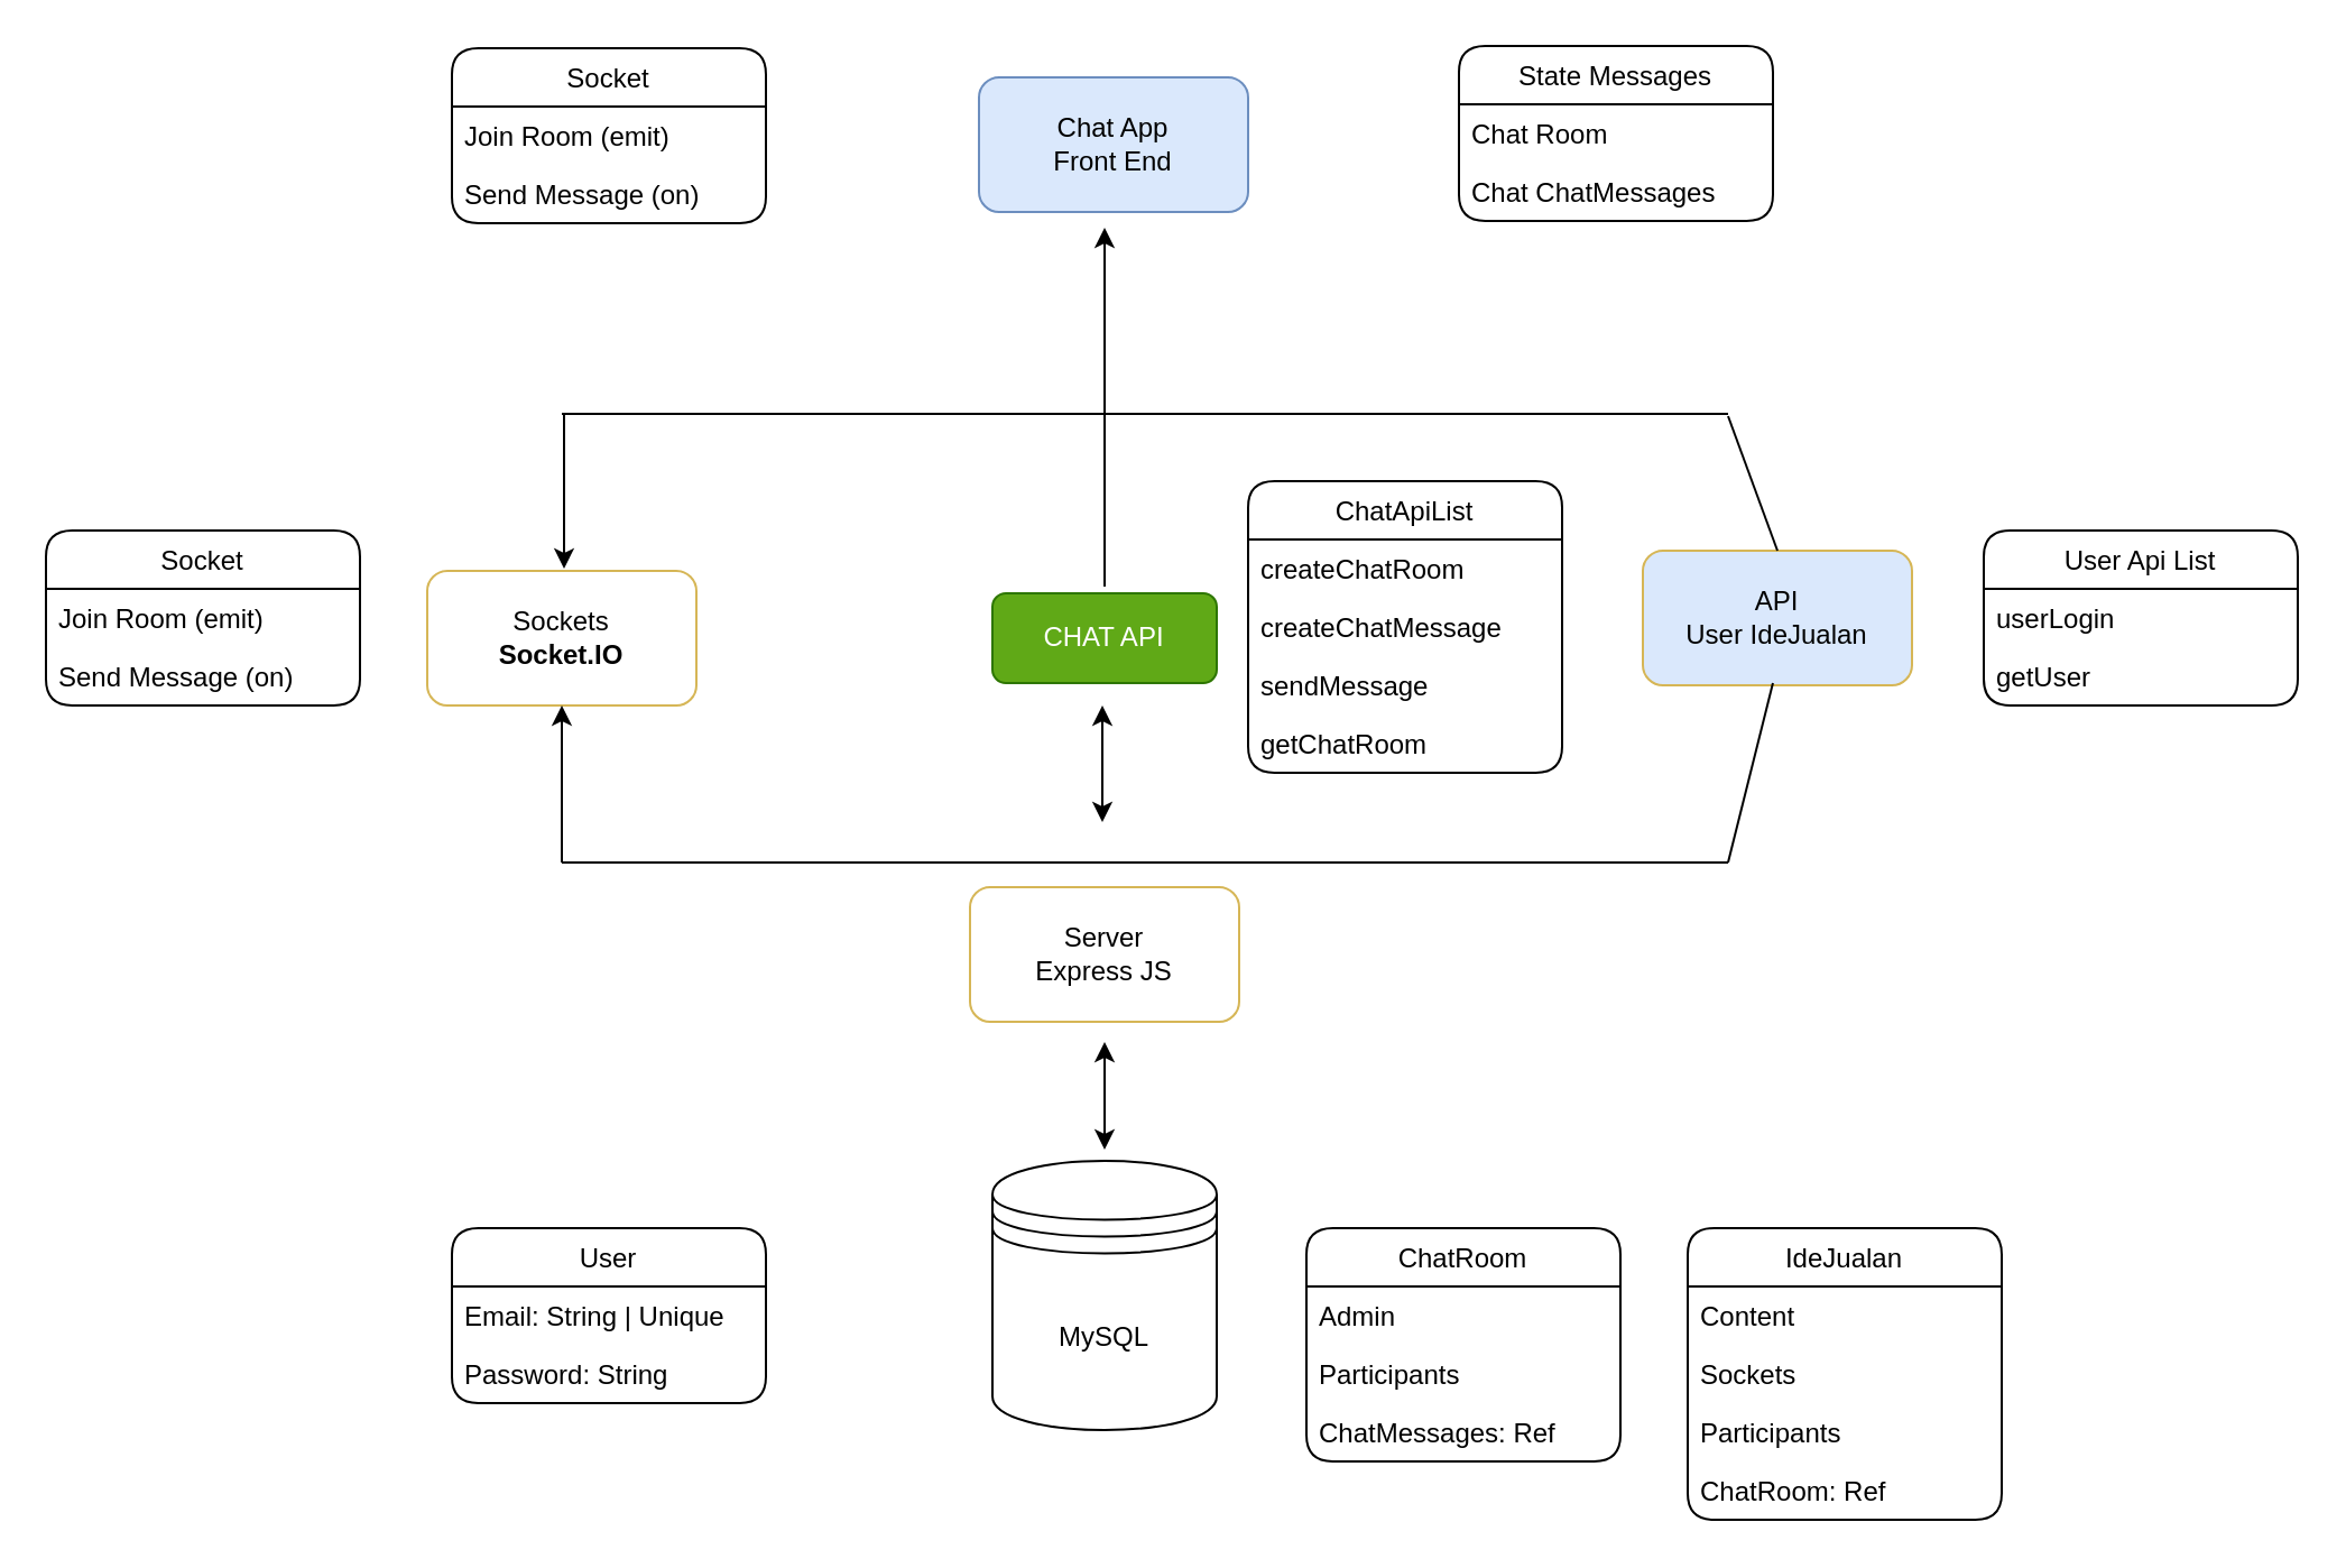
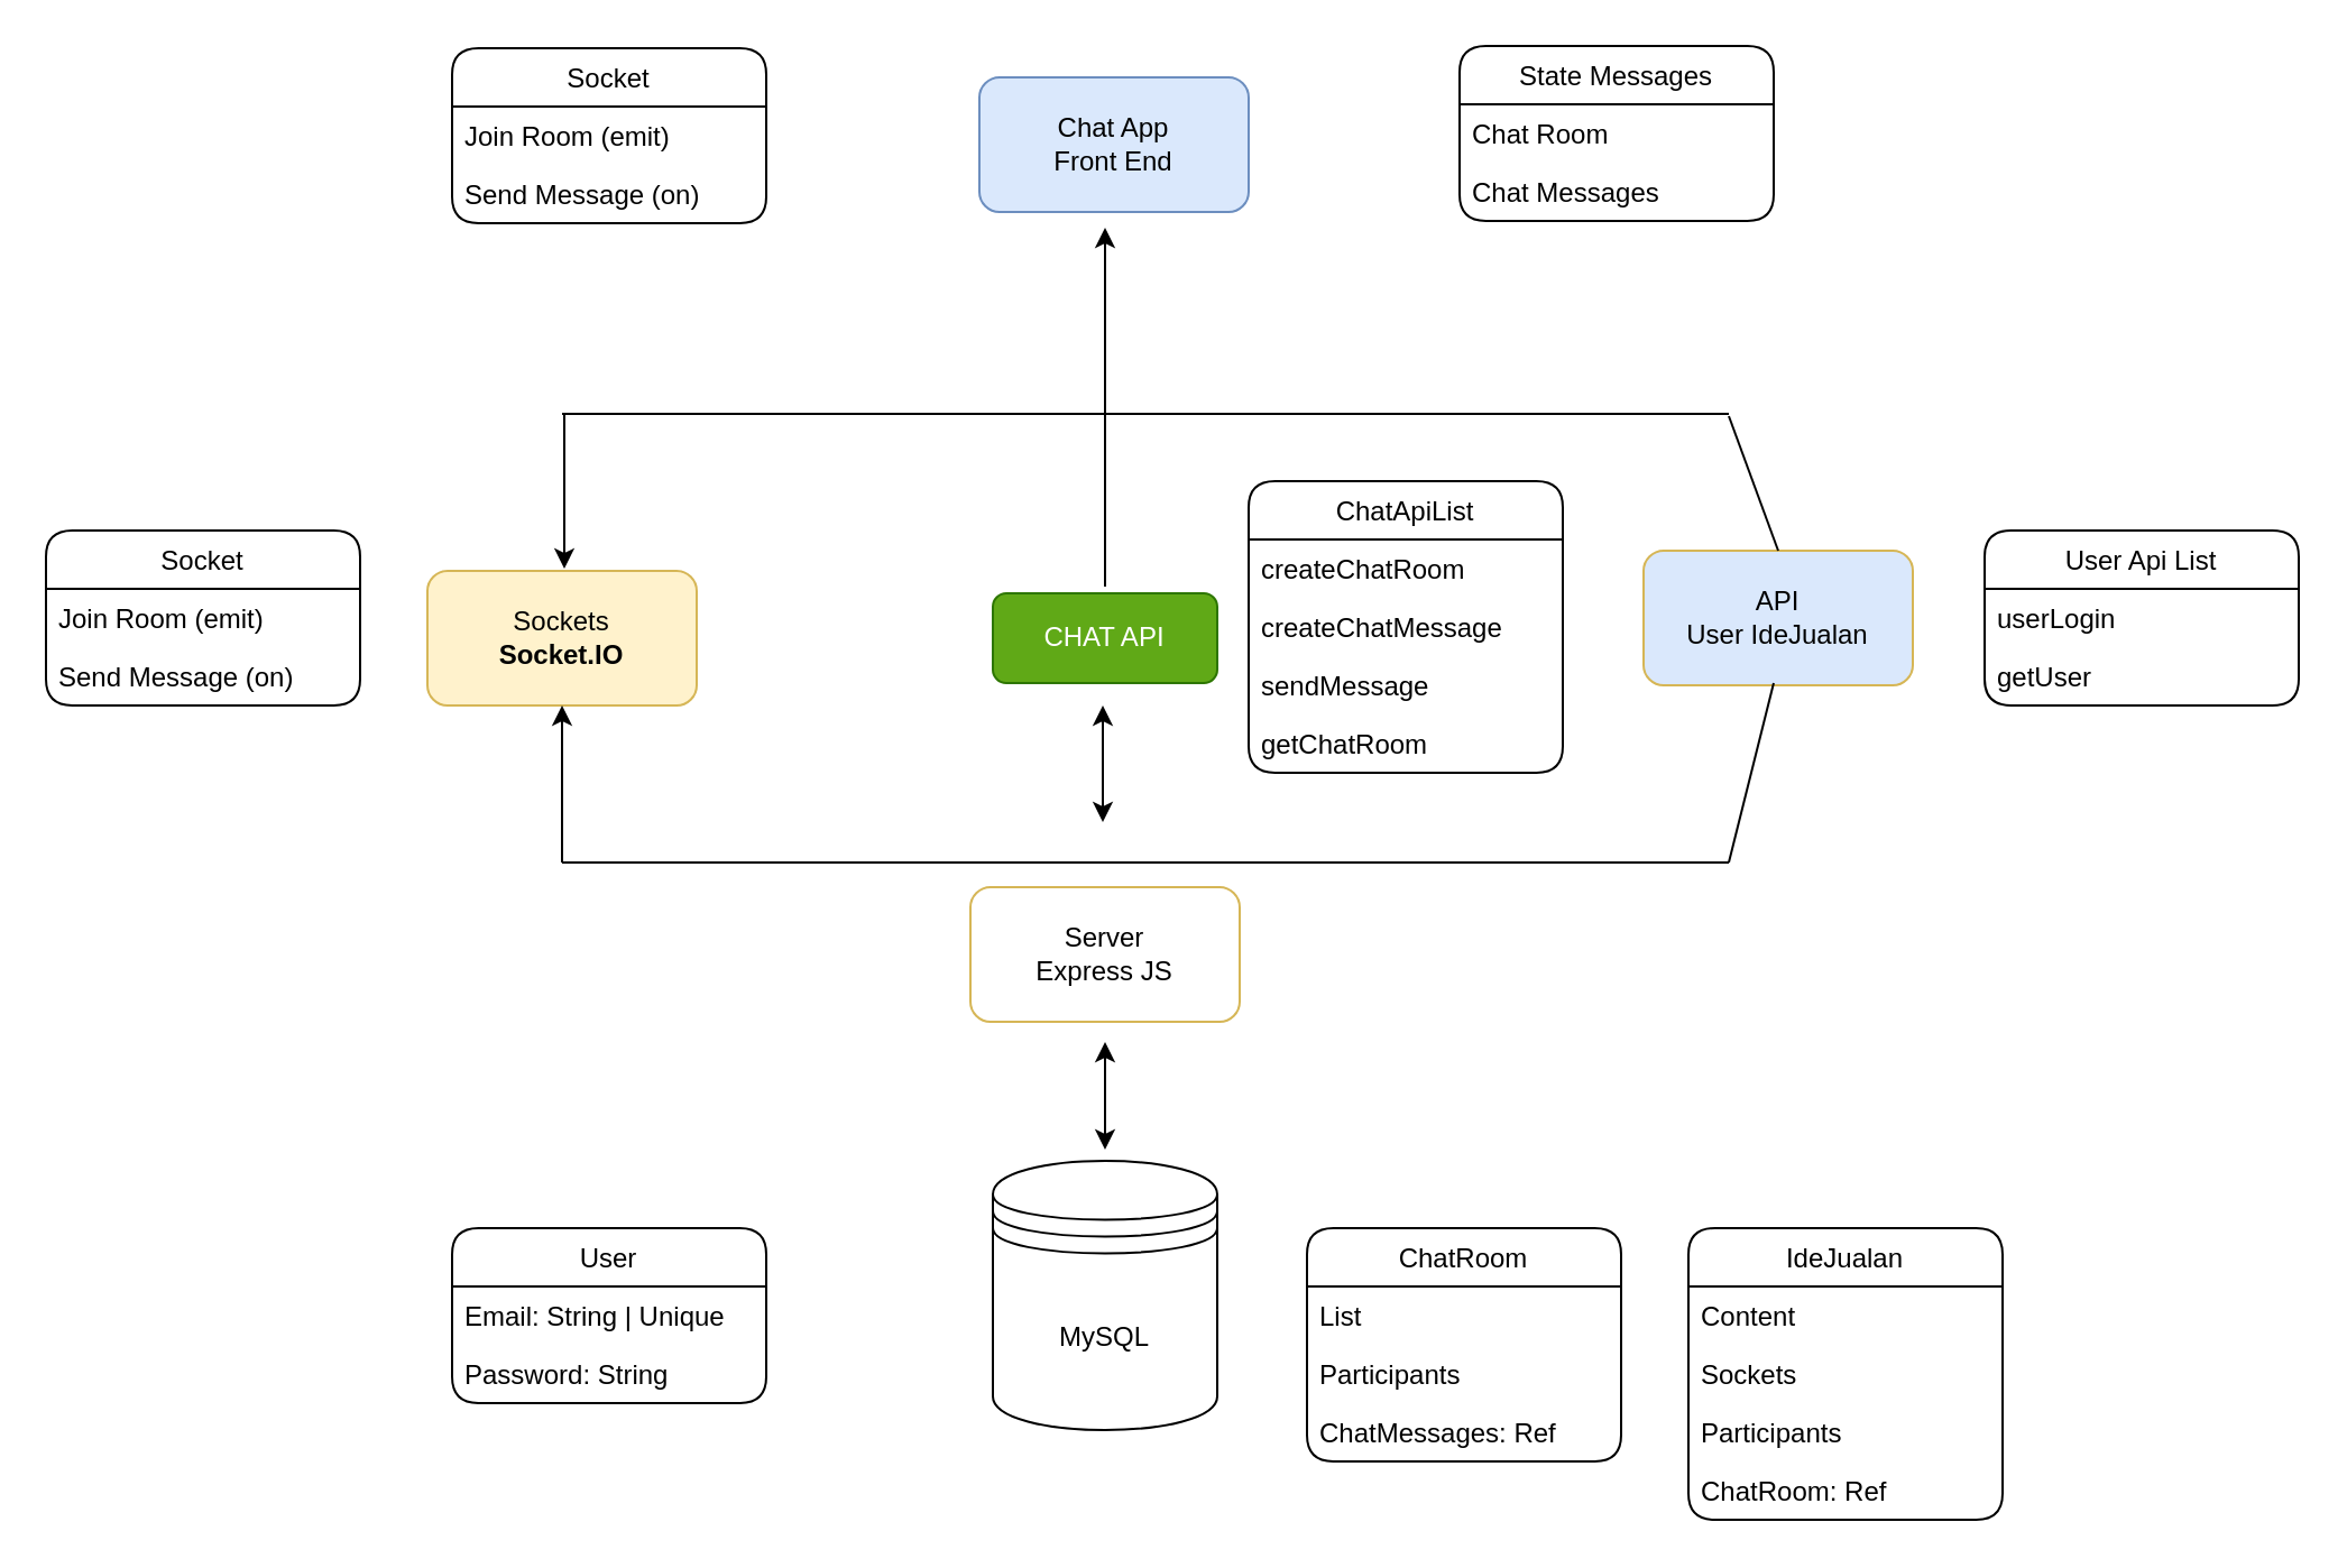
  <mxCell id="0" />
  <mxCell id="1" parent="0" />
  <mxCell id="2" value="Socket" style="swimlane;fontStyle=0;childLayout=stackLayout;horizontal=1;startSize=26;fillColor=none;horizontalStack=0;resizeParent=1;resizeParentMax=0;resizeLast=0;collapsible=1;marginBottom=0;rounded=1;" vertex="1" parent="1"><mxGeometry x="201" y="21" width="140" height="78" as="geometry" /></mxCell>
  <mxCell id="3" value="Join Room (emit)" style="text;strokeColor=none;fillColor=none;align=left;verticalAlign=top;spacingLeft=4;spacingRight=4;overflow=hidden;rotatable=0;points=[[0,0.5],[1,0.5]];portConstraint=eastwest;rounded=1;" vertex="1" parent="2"><mxGeometry y="26" width="140" height="26" as="geometry" /></mxCell>
  <mxCell id="4" value="Send Message (on)" style="text;strokeColor=none;fillColor=none;align=left;verticalAlign=top;spacingLeft=4;spacingRight=4;overflow=hidden;rotatable=0;points=[[0,0.5],[1,0.5]];portConstraint=eastwest;rounded=1;" vertex="1" parent="2"><mxGeometry y="52" width="140" height="26" as="geometry" /></mxCell>
  <mxCell id="5" value="Socket" style="swimlane;fontStyle=0;childLayout=stackLayout;horizontal=1;startSize=26;fillColor=none;horizontalStack=0;resizeParent=1;resizeParentMax=0;resizeLast=0;collapsible=1;marginBottom=0;rounded=1;" vertex="1" parent="1"><mxGeometry x="20" y="236" width="140" height="78" as="geometry"><mxRectangle x="150" y="190" width="80" height="30" as="alternateBounds" /></mxGeometry></mxCell>
  <mxCell id="6" value="Join Room (emit)" style="text;strokeColor=none;fillColor=none;align=left;verticalAlign=top;spacingLeft=4;spacingRight=4;overflow=hidden;rotatable=0;points=[[0,0.5],[1,0.5]];portConstraint=eastwest;rounded=1;" vertex="1" parent="5"><mxGeometry y="26" width="140" height="26" as="geometry" /></mxCell>
  <mxCell id="7" value="Send Message (on)" style="text;strokeColor=none;fillColor=none;align=left;verticalAlign=top;spacingLeft=4;spacingRight=4;overflow=hidden;rotatable=0;points=[[0,0.5],[1,0.5]];portConstraint=eastwest;rounded=1;" vertex="1" parent="5"><mxGeometry y="52" width="140" height="26" as="geometry" /></mxCell>
  <mxCell id="8" value="MySQL" style="shape=datastore;whiteSpace=wrap;html=1;rounded=1;" vertex="1" parent="1"><mxGeometry x="442" y="517" width="100" height="120" as="geometry" /></mxCell>
  <mxCell id="9" value="User" style="swimlane;fontStyle=0;childLayout=stackLayout;horizontal=1;startSize=26;fillColor=none;horizontalStack=0;resizeParent=1;resizeParentMax=0;resizeLast=0;collapsible=1;marginBottom=0;rounded=1;" vertex="1" parent="1"><mxGeometry x="201" y="547" width="140" height="78" as="geometry"><mxRectangle x="150" y="190" width="80" height="30" as="alternateBounds" /></mxGeometry></mxCell>
  <mxCell id="10" value="Email: String | Unique" style="text;strokeColor=none;fillColor=none;align=left;verticalAlign=top;spacingLeft=4;spacingRight=4;overflow=hidden;rotatable=0;points=[[0,0.5],[1,0.5]];portConstraint=eastwest;rounded=1;" vertex="1" parent="9"><mxGeometry y="26" width="140" height="26" as="geometry" /></mxCell>
  <mxCell id="11" value="Password: String" style="text;strokeColor=none;fillColor=none;align=left;verticalAlign=top;spacingLeft=4;spacingRight=4;overflow=hidden;rotatable=0;points=[[0,0.5],[1,0.5]];portConstraint=eastwest;rounded=1;" vertex="1" parent="9"><mxGeometry y="52" width="140" height="26" as="geometry" /></mxCell>
  <mxCell id="12" value="ChatRoom" style="swimlane;fontStyle=0;childLayout=stackLayout;horizontal=1;startSize=26;fillColor=none;horizontalStack=0;resizeParent=1;resizeParentMax=0;resizeLast=0;collapsible=1;marginBottom=0;rounded=1;" vertex="1" parent="1"><mxGeometry x="582" y="547" width="140" height="104" as="geometry"><mxRectangle x="150" y="190" width="80" height="30" as="alternateBounds" /></mxGeometry></mxCell>
- <mxCell id="13" value="Admin" style="text;strokeColor=none;fillColor=none;align=left;verticalAlign=top;spacingLeft=4;spacingRight=4;overflow=hidden;rotatable=0;points=[[0,0.5],[1,0.5]];portConstraint=eastwest;rounded=1;" vertex="1" parent="12"><mxGeometry y="26" width="140" height="26" as="geometry" /></mxCell>
+ <mxCell id="13" value="List" style="text;strokeColor=none;fillColor=none;align=left;verticalAlign=top;spacingLeft=4;spacingRight=4;overflow=hidden;rotatable=0;points=[[0,0.5],[1,0.5]];portConstraint=eastwest;rounded=1;" vertex="1" parent="12"><mxGeometry y="26" width="140" height="26" as="geometry" /></mxCell>
  <mxCell id="14" value="Participants" style="text;strokeColor=none;fillColor=none;align=left;verticalAlign=top;spacingLeft=4;spacingRight=4;overflow=hidden;rotatable=0;points=[[0,0.5],[1,0.5]];portConstraint=eastwest;rounded=1;" vertex="1" parent="12"><mxGeometry y="52" width="140" height="26" as="geometry" /></mxCell>
  <mxCell id="15" value="ChatMessages: Ref" style="text;strokeColor=none;fillColor=none;align=left;verticalAlign=top;spacingLeft=4;spacingRight=4;overflow=hidden;rotatable=0;points=[[0,0.5],[1,0.5]];portConstraint=eastwest;rounded=1;" vertex="1" parent="12"><mxGeometry y="78" width="140" height="26" as="geometry" /></mxCell>
  <mxCell id="16" value="IdeJualan" style="swimlane;fontStyle=0;childLayout=stackLayout;horizontal=1;startSize=26;fillColor=none;horizontalStack=0;resizeParent=1;resizeParentMax=0;resizeLast=0;collapsible=1;marginBottom=0;rounded=1;" vertex="1" parent="1"><mxGeometry x="752" y="547" width="140" height="130" as="geometry"><mxRectangle x="150" y="190" width="80" height="30" as="alternateBounds" /></mxGeometry></mxCell>
  <mxCell id="17" value="Content" style="text;strokeColor=none;fillColor=none;align=left;verticalAlign=top;spacingLeft=4;spacingRight=4;overflow=hidden;rotatable=0;points=[[0,0.5],[1,0.5]];portConstraint=eastwest;rounded=1;" vertex="1" parent="16"><mxGeometry y="26" width="140" height="26" as="geometry" /></mxCell>
  <mxCell id="18" value="Sockets" style="text;strokeColor=none;fillColor=none;align=left;verticalAlign=top;spacingLeft=4;spacingRight=4;overflow=hidden;rotatable=0;points=[[0,0.5],[1,0.5]];portConstraint=eastwest;rounded=1;" vertex="1" parent="16"><mxGeometry y="52" width="140" height="26" as="geometry" /></mxCell>
  <mxCell id="19" value="Participants" style="text;strokeColor=none;fillColor=none;align=left;verticalAlign=top;spacingLeft=4;spacingRight=4;overflow=hidden;rotatable=0;points=[[0,0.5],[1,0.5]];portConstraint=eastwest;rounded=1;" vertex="1" parent="16"><mxGeometry y="78" width="140" height="26" as="geometry" /></mxCell>
  <mxCell id="20" value="ChatRoom: Ref" style="text;strokeColor=none;fillColor=none;align=left;verticalAlign=top;spacingLeft=4;spacingRight=4;overflow=hidden;rotatable=0;points=[[0,0.5],[1,0.5]];portConstraint=eastwest;rounded=1;" vertex="1" parent="16"><mxGeometry y="104" width="140" height="26" as="geometry" /></mxCell>
  <mxCell id="21" value="" style="endArrow=classic;startArrow=classic;html=1;rounded=1;" edge="1" parent="1"><mxGeometry width="50" height="50" relative="1" as="geometry"><mxPoint x="492" y="512" as="sourcePoint" /><mxPoint x="492" y="464" as="targetPoint" /></mxGeometry></mxCell>
  <mxCell id="22" value="Server&lt;br&gt;Express JS" style="rounded=1;whiteSpace=wrap;html=1;fillColor=#ffffff;strokeColor=#d6b656;" vertex="1" parent="1"><mxGeometry x="432" y="395" width="120" height="60" as="geometry" /></mxCell>
  <mxCell id="23" value="" style="endArrow=classic;startArrow=classic;html=1;rounded=1;" edge="1" parent="1"><mxGeometry width="50" height="50" relative="1" as="geometry"><mxPoint x="491" y="366" as="sourcePoint" /><mxPoint x="491" y="314" as="targetPoint" /></mxGeometry></mxCell>
  <mxCell id="24" value="CHAT API" style="rounded=1;whiteSpace=wrap;html=1;fillColor=#60a917;strokeColor=#2D7600;fontColor=#ffffff;" vertex="1" parent="1"><mxGeometry x="442" y="264" width="100" height="40" as="geometry" /></mxCell>
  <mxCell id="25" value="User Api List" style="swimlane;fontStyle=0;childLayout=stackLayout;horizontal=1;startSize=26;fillColor=none;horizontalStack=0;resizeParent=1;resizeParentMax=0;resizeLast=0;collapsible=1;marginBottom=0;rounded=1;" vertex="1" parent="1"><mxGeometry x="884" y="236" width="140" height="78" as="geometry"><mxRectangle x="150" y="190" width="80" height="30" as="alternateBounds" /></mxGeometry></mxCell>
  <mxCell id="26" value="userLogin" style="text;strokeColor=none;fillColor=none;align=left;verticalAlign=top;spacingLeft=4;spacingRight=4;overflow=hidden;rotatable=0;points=[[0,0.5],[1,0.5]];portConstraint=eastwest;rounded=1;" vertex="1" parent="25"><mxGeometry y="26" width="140" height="26" as="geometry" /></mxCell>
  <mxCell id="27" value="getUser" style="text;strokeColor=none;fillColor=none;align=left;verticalAlign=top;spacingLeft=4;spacingRight=4;overflow=hidden;rotatable=0;points=[[0,0.5],[1,0.5]];portConstraint=eastwest;rounded=1;" vertex="1" parent="25"><mxGeometry y="52" width="140" height="26" as="geometry" /></mxCell>
  <mxCell id="28" value="API&lt;br&gt;User IdeJualan" style="rounded=1;whiteSpace=wrap;html=1;fillColor=#dae8fc;strokeColor=#d6b656;" vertex="1" parent="1"><mxGeometry x="732" y="245" width="120" height="60" as="geometry" /></mxCell>
- <mxCell id="29" value="Sockets&lt;br&gt;&lt;b&gt;Socket.IO&lt;/b&gt;" style="rounded=1;whiteSpace=wrap;html=1;fillColor=#ffffff;strokeColor=#d6b656;" vertex="1" parent="1"><mxGeometry x="190" y="254" width="120" height="60" as="geometry" /></mxCell>
+ <mxCell id="29" value="Sockets&lt;br&gt;&lt;b&gt;Socket.IO&lt;/b&gt;" style="rounded=1;whiteSpace=wrap;html=1;fillColor=#fff2cc;strokeColor=#d6b656;" vertex="1" parent="1"><mxGeometry x="190" y="254" width="120" height="60" as="geometry" /></mxCell>
  <mxCell id="30" value="" style="endArrow=none;html=1;rounded=1;" edge="1" parent="1"><mxGeometry width="50" height="50" relative="1" as="geometry"><mxPoint x="250" y="184" as="sourcePoint" /><mxPoint x="770" y="184" as="targetPoint" /></mxGeometry></mxCell>
  <mxCell id="31" value="" style="endArrow=none;html=1;rounded=1;" edge="1" parent="1"><mxGeometry width="50" height="50" relative="1" as="geometry"><mxPoint x="250" y="384" as="sourcePoint" /><mxPoint x="770" y="384" as="targetPoint" /></mxGeometry></mxCell>
  <mxCell id="32" value="" style="endArrow=classic;html=1;rounded=1;entryX=0.5;entryY=1;entryDx=0;entryDy=0;" edge="1" parent="1" target="29"><mxGeometry width="50" height="50" relative="1" as="geometry"><mxPoint x="250" y="384" as="sourcePoint" /><mxPoint x="300" y="328" as="targetPoint" /></mxGeometry></mxCell>
  <mxCell id="33" value="" style="endArrow=classic;html=1;rounded=1;entryX=0.5;entryY=1;entryDx=0;entryDy=0;" edge="1" parent="1"><mxGeometry width="50" height="50" relative="1" as="geometry"><mxPoint x="251" y="184" as="sourcePoint" /><mxPoint x="251" y="253" as="targetPoint" /></mxGeometry></mxCell>
  <mxCell id="34" value="" style="endArrow=none;html=1;rounded=1;" edge="1" parent="1"><mxGeometry width="50" height="50" relative="1" as="geometry"><mxPoint x="770" y="384" as="sourcePoint" /><mxPoint x="790" y="304" as="targetPoint" /></mxGeometry></mxCell>
  <mxCell id="35" value="" style="endArrow=none;html=1;rounded=1;exitX=0.5;exitY=0;exitDx=0;exitDy=0;" edge="1" parent="1" source="28"><mxGeometry width="50" height="50" relative="1" as="geometry"><mxPoint x="770" y="244" as="sourcePoint" /><mxPoint x="770" y="185" as="targetPoint" /></mxGeometry></mxCell>
  <mxCell id="36" value="ChatApiList" style="swimlane;fontStyle=0;childLayout=stackLayout;horizontal=1;startSize=26;fillColor=none;horizontalStack=0;resizeParent=1;resizeParentMax=0;resizeLast=0;collapsible=1;marginBottom=0;rounded=1;" vertex="1" parent="1"><mxGeometry x="556" y="214" width="140" height="130" as="geometry"><mxRectangle x="150" y="190" width="80" height="30" as="alternateBounds" /></mxGeometry></mxCell>
  <mxCell id="37" value="createChatRoom" style="text;strokeColor=none;fillColor=none;align=left;verticalAlign=top;spacingLeft=4;spacingRight=4;overflow=hidden;rotatable=0;points=[[0,0.5],[1,0.5]];portConstraint=eastwest;rounded=1;" vertex="1" parent="36"><mxGeometry y="26" width="140" height="26" as="geometry" /></mxCell>
  <mxCell id="38" value="createChatMessage" style="text;strokeColor=none;fillColor=none;align=left;verticalAlign=top;spacingLeft=4;spacingRight=4;overflow=hidden;rotatable=0;points=[[0,0.5],[1,0.5]];portConstraint=eastwest;rounded=1;" vertex="1" parent="36"><mxGeometry y="52" width="140" height="26" as="geometry" /></mxCell>
  <mxCell id="39" value="sendMessage" style="text;strokeColor=none;fillColor=none;align=left;verticalAlign=top;spacingLeft=4;spacingRight=4;overflow=hidden;rotatable=0;points=[[0,0.5],[1,0.5]];portConstraint=eastwest;rounded=1;" vertex="1" parent="36"><mxGeometry y="78" width="140" height="26" as="geometry" /></mxCell>
  <mxCell id="40" value="getChatRoom" style="text;strokeColor=none;fillColor=none;align=left;verticalAlign=top;spacingLeft=4;spacingRight=4;overflow=hidden;rotatable=0;points=[[0,0.5],[1,0.5]];portConstraint=eastwest;rounded=1;" vertex="1" parent="36"><mxGeometry y="104" width="140" height="26" as="geometry" /></mxCell>
  <mxCell id="41" value="" style="endArrow=classic;html=1;rounded=1;" edge="1" parent="1"><mxGeometry width="50" height="50" relative="1" as="geometry"><mxPoint x="492" y="261" as="sourcePoint" /><mxPoint x="492" y="101" as="targetPoint" /></mxGeometry></mxCell>
  <mxCell id="42" value="Chat App&lt;br&gt;Front End" style="rounded=1;whiteSpace=wrap;html=1;fillColor=#dae8fc;strokeColor=#6c8ebf;" vertex="1" parent="1"><mxGeometry x="436" y="34" width="120" height="60" as="geometry" /></mxCell>
  <mxCell id="43" value="State Messages" style="swimlane;fontStyle=0;childLayout=stackLayout;horizontal=1;startSize=26;fillColor=none;horizontalStack=0;resizeParent=1;resizeParentMax=0;resizeLast=0;collapsible=1;marginBottom=0;rounded=1;" vertex="1" parent="1"><mxGeometry x="650" y="20" width="140" height="78" as="geometry" /></mxCell>
  <mxCell id="44" value="Chat Room" style="text;strokeColor=none;fillColor=none;align=left;verticalAlign=top;spacingLeft=4;spacingRight=4;overflow=hidden;rotatable=0;points=[[0,0.5],[1,0.5]];portConstraint=eastwest;rounded=1;" vertex="1" parent="43"><mxGeometry y="26" width="140" height="26" as="geometry" /></mxCell>
- <mxCell id="45" value="Chat ChatMessages" style="text;strokeColor=none;fillColor=none;align=left;verticalAlign=top;spacingLeft=4;spacingRight=4;overflow=hidden;rotatable=0;points=[[0,0.5],[1,0.5]];portConstraint=eastwest;rounded=1;" vertex="1" parent="43"><mxGeometry y="52" width="140" height="26" as="geometry" /></mxCell>
+ <mxCell id="45" value="Chat Messages" style="text;strokeColor=none;fillColor=none;align=left;verticalAlign=top;spacingLeft=4;spacingRight=4;overflow=hidden;rotatable=0;points=[[0,0.5],[1,0.5]];portConstraint=eastwest;rounded=1;" vertex="1" parent="43"><mxGeometry y="52" width="140" height="26" as="geometry" /></mxCell>
